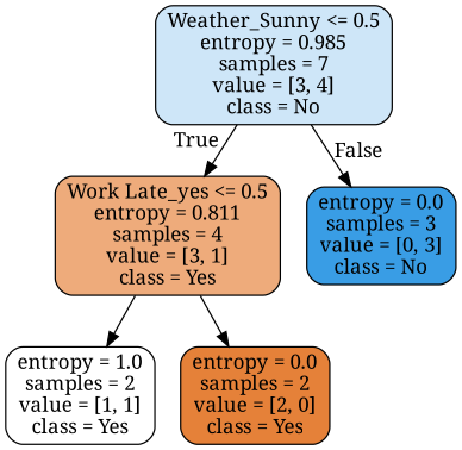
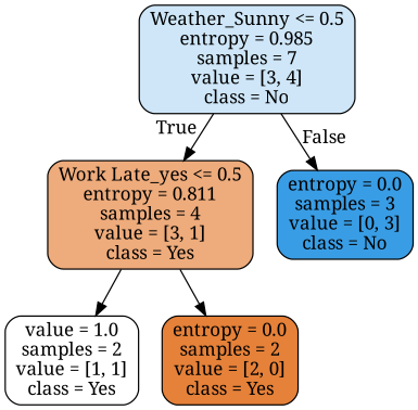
  digraph {
    fontname="Noto Serif"
    node [color=black fontname="Noto Serif" shape=box style="filled, rounded"]
    edge [fontname="Noto Serif"]
    n1 [fillcolor="#cee6f8" label="Weather_Sunny <= 0.5\nentropy = 0.985\nsamples = 7\nvalue = [3, 4]\nclass = No"]
    n2 [fillcolor="#eeab7b" label="Work Late_yes <= 0.5\nentropy = 0.811\nsamples = 4\nvalue = [3, 1]\nclass = Yes"]
    n3 [fillcolor="#399de5" label="entropy = 0.0\nsamples = 3\nvalue = [0, 3]\nclass = No"]
-   n4 [fillcolor="#ffffff" label="entropy = 1.0\nsamples = 2\nvalue = [1, 1]\nclass = Yes"]
+   n4 [fillcolor="#ffffff" label="value = 1.0\nsamples = 2\nvalue = [1, 1]\nclass = Yes"]
    n5 [fillcolor="#e58139" label="entropy = 0.0\nsamples = 2\nvalue = [2, 0]\nclass = Yes"]
    n1 -> n2 [headlabel=True labelangle=45 labeldistance=2.5]
    n1 -> n3 [headlabel=False labelangle=-45 labeldistance=2.5]
    n2 -> n4
    n2 -> n5
  }
